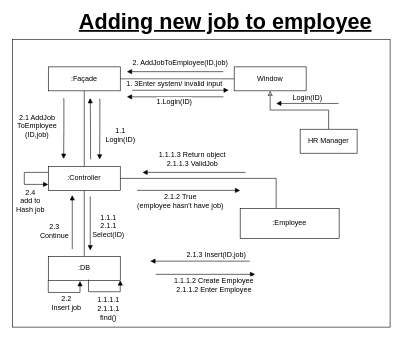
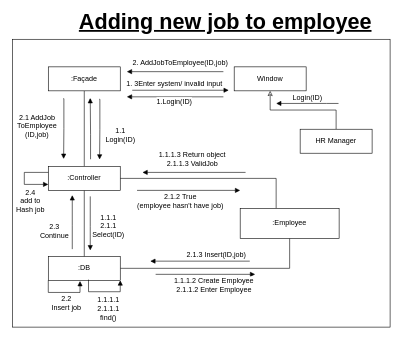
  <mxCell id="0" />
  <mxCell id="1" parent="0" />
  <mxCell id="2" value="" style="rounded=0;whiteSpace=wrap;html=1;fontSize=36;" parent="1" vertex="1"><mxGeometry x="20" y="65" width="630" height="480" as="geometry" /></mxCell>
  <mxCell id="3" value="&lt;font style=&quot;font-size: 36px;&quot;&gt;&lt;u&gt;&lt;b&gt;Adding new job to employee&lt;/b&gt;&lt;/u&gt;&lt;/font&gt;" style="text;html=1;align=center;verticalAlign=middle;resizable=0;points=[];autosize=1;strokeColor=none;fillColor=none;" parent="1" vertex="1"><mxGeometry x="125" y="20" width="500" height="30" as="geometry" /></mxCell>
- <mxCell id="4" style="edgeStyle=orthogonalEdgeStyle;rounded=0;orthogonalLoop=1;jettySize=auto;html=1;fontFamily=Helvetica;fontSize=12;fontColor=default;endArrow=none;endFill=0;" parent="1" source="5" target="7" edge="1"><mxGeometry relative="1" as="geometry" /></mxCell>
  <mxCell id="5" value="Window" style="rounded=0;whiteSpace=wrap;html=1;fontFamily=Helvetica;fontSize=12;fontColor=default;strokeColor=default;fillColor=default;" parent="1" vertex="1"><mxGeometry x="390" y="111" width="120" height="40" as="geometry" /></mxCell>
  <mxCell id="6" style="edgeStyle=orthogonalEdgeStyle;rounded=0;orthogonalLoop=1;jettySize=auto;html=1;fontFamily=Helvetica;fontSize=12;fontColor=default;endArrow=none;endFill=0;" parent="1" source="7" target="12" edge="1"><mxGeometry relative="1" as="geometry" /></mxCell>
  <mxCell id="7" value=":Façade" style="rounded=0;whiteSpace=wrap;html=1;fontFamily=Helvetica;fontSize=12;fontColor=default;strokeColor=default;fillColor=default;" parent="1" vertex="1"><mxGeometry x="80" y="111" width="120" height="40" as="geometry" /></mxCell>
+ <mxCell id="8" style="edgeStyle=orthogonalEdgeStyle;rounded=0;orthogonalLoop=1;jettySize=auto;html=1;fontFamily=Helvetica;fontSize=12;fontColor=default;startArrow=none;startFill=0;endArrow=none;endFill=0;" parent="1" source="10" target="18" edge="1"><mxGeometry relative="1" as="geometry" /></mxCell>
  <mxCell id="9" value="1.1.1.2 Create Employee&lt;br&gt;2.1.1.2 Enter Employee" style="edgeStyle=orthogonalEdgeStyle;rounded=0;orthogonalLoop=1;jettySize=auto;html=1;exitX=1;exitY=0.75;exitDx=0;exitDy=0;fontFamily=Helvetica;fontSize=12;fontColor=default;startArrow=none;startFill=0;endArrow=block;endFill=1;" parent="1" edge="1"><mxGeometry x="0.164" y="-18" relative="1" as="geometry"><mxPoint x="425" y="457" as="targetPoint" /><mxPoint x="259" y="457" as="sourcePoint" /><mxPoint as="offset" /></mxGeometry></mxCell>
  <mxCell id="10" value=":DB" style="rounded=0;whiteSpace=wrap;html=1;fontFamily=Helvetica;fontSize=12;fontColor=default;strokeColor=default;fillColor=default;" parent="1" vertex="1"><mxGeometry x="80" y="427" width="120" height="40" as="geometry" /></mxCell>
  <mxCell id="11" style="edgeStyle=orthogonalEdgeStyle;rounded=0;orthogonalLoop=1;jettySize=auto;html=1;fontFamily=Helvetica;fontSize=12;fontColor=default;endArrow=none;endFill=0;" parent="1" source="12" target="10" edge="1"><mxGeometry relative="1" as="geometry" /></mxCell>
  <mxCell id="12" value=":Controller" style="rounded=0;whiteSpace=wrap;html=1;fontFamily=Helvetica;fontSize=12;fontColor=default;strokeColor=default;fillColor=default;" parent="1" vertex="1"><mxGeometry x="80" y="277" width="120" height="40" as="geometry" /></mxCell>
  <mxCell id="13" style="edgeStyle=orthogonalEdgeStyle;rounded=0;orthogonalLoop=1;jettySize=auto;html=1;fontFamily=Helvetica;fontSize=12;fontColor=default;endArrow=classic;endFill=0;" parent="1" source="14" target="5" edge="1"><mxGeometry relative="1" as="geometry" /></mxCell>
- <mxCell id="14" value="HR Manager" style="rounded=0;whiteSpace=wrap;html=1;fontFamily=Helvetica;fontSize=12;fontColor=default;strokeColor=default;fillColor=default;" parent="1" vertex="1"><mxGeometry x="500" y="215" width="95" height="40" as="geometry" /></mxCell>
+ <mxCell id="14" value="HR Manager" style="rounded=0;whiteSpace=wrap;html=1;fontFamily=Helvetica;fontSize=12;fontColor=default;strokeColor=default;fillColor=default;" parent="1" vertex="1"><mxGeometry x="500" y="215" width="120" height="40" as="geometry" /></mxCell>
  <mxCell id="15" value="Login(ID)" style="edgeStyle=orthogonalEdgeStyle;rounded=0;orthogonalLoop=1;jettySize=auto;html=1;fontFamily=Helvetica;fontSize=12;fontColor=default;endArrow=block;endFill=1;entryX=1;entryY=0.5;entryDx=0;entryDy=0;" parent="1" edge="1"><mxGeometry y="-10" relative="1" as="geometry"><mxPoint x="564" y="172" as="sourcePoint" /><mxPoint x="460" y="172" as="targetPoint" /><Array as="points"><mxPoint x="544" y="172" /><mxPoint x="544" y="172" /></Array><mxPoint as="offset" /></mxGeometry></mxCell>
  <mxCell id="16" value="1.1.1&lt;br&gt;2.1.1&lt;br&gt;Select(ID)" style="edgeStyle=orthogonalEdgeStyle;rounded=0;orthogonalLoop=1;jettySize=auto;html=1;fontFamily=Helvetica;fontSize=12;fontColor=default;endArrow=block;endFill=1;" parent="1" edge="1"><mxGeometry x="0.111" y="30" relative="1" as="geometry"><mxPoint x="150" y="417" as="targetPoint" /><mxPoint x="150" y="327" as="sourcePoint" /><mxPoint as="offset" /><Array as="points"><mxPoint x="150" y="377" /><mxPoint x="150" y="377" /></Array></mxGeometry></mxCell>
  <mxCell id="17" style="edgeStyle=orthogonalEdgeStyle;rounded=0;orthogonalLoop=1;jettySize=auto;html=1;entryX=1;entryY=0.5;entryDx=0;entryDy=0;fontFamily=Helvetica;fontSize=12;fontColor=default;startArrow=none;startFill=0;endArrow=none;endFill=0;" parent="1" source="18" target="12" edge="1"><mxGeometry relative="1" as="geometry"><Array as="points"><mxPoint x="460" y="297" /></Array></mxGeometry></mxCell>
  <mxCell id="18" value=":Employee" style="rounded=0;whiteSpace=wrap;html=1;fontFamily=Helvetica;fontSize=12;fontColor=default;strokeColor=default;fillColor=default;" parent="1" vertex="1"><mxGeometry x="400" y="347" width="165" height="50" as="geometry" /></mxCell>
  <mxCell id="19" value="1.1.1.3 Return object&lt;br&gt;2.1.1.3 ValidJob" style="edgeStyle=orthogonalEdgeStyle;rounded=0;orthogonalLoop=1;jettySize=auto;html=1;exitX=1;exitY=0.25;exitDx=0;exitDy=0;fontFamily=Helvetica;fontSize=12;fontColor=default;startArrow=block;startFill=1;endArrow=none;endFill=0;" parent="1" edge="1"><mxGeometry x="-0.035" y="22" relative="1" as="geometry"><mxPoint x="409" y="287" as="targetPoint" /><mxPoint x="237" y="287" as="sourcePoint" /><mxPoint as="offset" /></mxGeometry></mxCell>
  <mxCell id="20" value="1.1.1.1&lt;br&gt;2.1.1.1&lt;br&gt;find()" style="edgeStyle=orthogonalEdgeStyle;rounded=0;orthogonalLoop=1;jettySize=auto;html=1;entryX=0.309;entryY=0.971;entryDx=0;entryDy=0;entryPerimeter=0;fontFamily=Helvetica;fontSize=12;fontColor=default;startArrow=block;startFill=1;endArrow=none;endFill=0;exitX=0.75;exitY=1;exitDx=0;exitDy=0;" parent="1" edge="1"><mxGeometry x="-0.149" y="28" relative="1" as="geometry"><mxPoint x="200" y="467" as="sourcePoint" /><mxPoint x="147.08" y="465.84" as="targetPoint" /><Array as="points"><mxPoint x="200" y="486" /><mxPoint x="147" y="486" /></Array><mxPoint as="offset" /></mxGeometry></mxCell>
  <mxCell id="21" value="2. AddJobToEmployee(ID,job)" style="edgeStyle=orthogonalEdgeStyle;rounded=0;orthogonalLoop=1;jettySize=auto;html=1;fontFamily=Helvetica;fontSize=12;fontColor=default;endArrow=block;endFill=1;entryX=1;entryY=0.5;entryDx=0;entryDy=0;endSize=6;" parent="1" edge="1"><mxGeometry x="-0.106" y="-14" relative="1" as="geometry"><mxPoint x="372" y="119" as="sourcePoint" /><mxPoint x="211" y="119" as="targetPoint" /><Array as="points"><mxPoint x="372" y="119" /></Array><mxPoint as="offset" /></mxGeometry></mxCell>
  <mxCell id="22" value="1.Login(ID)" style="edgeStyle=orthogonalEdgeStyle;rounded=0;orthogonalLoop=1;jettySize=auto;html=1;fontFamily=Helvetica;fontSize=12;fontColor=default;endArrow=block;endFill=1;entryX=1;entryY=0.5;entryDx=0;entryDy=0;endSize=6;" parent="1" edge="1"><mxGeometry x="0.019" y="8" relative="1" as="geometry"><mxPoint x="372" y="161" as="sourcePoint" /><mxPoint x="211" y="161" as="targetPoint" /><Array as="points"><mxPoint x="372" y="161" /></Array><mxPoint as="offset" /></mxGeometry></mxCell>
  <mxCell id="23" value="1. 3Enter system/ invalid input" style="edgeStyle=orthogonalEdgeStyle;rounded=0;orthogonalLoop=1;jettySize=auto;html=1;fontFamily=Helvetica;fontSize=12;fontColor=default;endArrow=none;endFill=0;entryX=1;entryY=0.5;entryDx=0;entryDy=0;endSize=6;startArrow=block;startFill=1;" parent="1" edge="1"><mxGeometry x="0.13" y="-10" relative="1" as="geometry"><mxPoint x="381" y="150" as="sourcePoint" /><mxPoint x="220" y="150" as="targetPoint" /><Array as="points"><mxPoint x="381" y="150" /></Array><mxPoint as="offset" /></mxGeometry></mxCell>
  <mxCell id="24" value="2.1 AddJob&lt;br&gt;ToEmployee&lt;br&gt;(ID,job)" style="edgeStyle=orthogonalEdgeStyle;rounded=0;orthogonalLoop=1;jettySize=auto;html=1;fontFamily=Helvetica;fontSize=12;fontColor=default;endArrow=block;endFill=1;startArrow=none;startFill=0;entryX=0.213;entryY=0.038;entryDx=0;entryDy=0;entryPerimeter=0;" parent="1" edge="1"><mxGeometry x="-0.069" y="-45" relative="1" as="geometry"><mxPoint x="105.56" y="264.52" as="targetPoint" /><mxPoint x="105" y="164" as="sourcePoint" /><mxPoint as="offset" /><Array as="points"><mxPoint x="106" y="164" /><mxPoint x="106" y="214" /><mxPoint x="106" y="214" /></Array></mxGeometry></mxCell>
  <mxCell id="25" value="1.1 &lt;br&gt;Login(ID)" style="edgeStyle=orthogonalEdgeStyle;rounded=0;orthogonalLoop=1;jettySize=auto;html=1;fontFamily=Helvetica;fontSize=12;fontColor=default;endArrow=block;endFill=1;startArrow=none;startFill=0;entryX=0.213;entryY=0.038;entryDx=0;entryDy=0;entryPerimeter=0;" parent="1" edge="1"><mxGeometry x="0.204" y="34" relative="1" as="geometry"><mxPoint x="165.56" y="265.52" as="targetPoint" /><mxPoint x="165" y="165" as="sourcePoint" /><mxPoint as="offset" /><Array as="points"><mxPoint x="166" y="165" /><mxPoint x="166" y="215" /><mxPoint x="166" y="215" /></Array></mxGeometry></mxCell>
  <mxCell id="26" value="" style="edgeStyle=orthogonalEdgeStyle;rounded=0;orthogonalLoop=1;jettySize=auto;html=1;fontFamily=Helvetica;fontSize=12;fontColor=default;endArrow=none;endFill=0;startArrow=block;startFill=1;exitX=0.346;exitY=1.048;exitDx=0;exitDy=0;exitPerimeter=0;" parent="1" edge="1"><mxGeometry x="-0.069" y="-45" relative="1" as="geometry"><mxPoint x="150.48" y="265.08" as="targetPoint" /><mxPoint x="150" y="163" as="sourcePoint" /><mxPoint as="offset" /><Array as="points"><mxPoint x="150.48" y="165.08" /><mxPoint x="150.48" y="165.08" /><mxPoint x="150.48" y="224.08" /><mxPoint x="150.48" y="224.08" /></Array></mxGeometry></mxCell>
  <mxCell id="27" value="2.1.2 True &lt;br&gt;(employee hasn't have job)" style="edgeStyle=orthogonalEdgeStyle;rounded=0;orthogonalLoop=1;jettySize=auto;html=1;exitX=1;exitY=0.25;exitDx=0;exitDy=0;fontFamily=Helvetica;fontSize=12;fontColor=default;startArrow=none;startFill=0;endArrow=block;endFill=1;" parent="1" edge="1"><mxGeometry x="-0.163" y="-18" relative="1" as="geometry"><mxPoint x="400" y="317" as="targetPoint" /><mxPoint x="228" y="317" as="sourcePoint" /><mxPoint as="offset" /></mxGeometry></mxCell>
  <mxCell id="28" value="2.1.3 Insert(ID,job)" style="edgeStyle=orthogonalEdgeStyle;rounded=0;orthogonalLoop=1;jettySize=auto;html=1;exitX=1;exitY=0.75;exitDx=0;exitDy=0;fontFamily=Helvetica;fontSize=12;fontColor=default;startArrow=block;startFill=1;endArrow=none;endFill=0;" parent="1" edge="1"><mxGeometry x="0.325" y="10" relative="1" as="geometry"><mxPoint x="416" y="435" as="targetPoint" /><mxPoint x="250" y="435" as="sourcePoint" /><mxPoint as="offset" /></mxGeometry></mxCell>
  <mxCell id="29" value="2.2&lt;br&gt;Insert job" style="edgeStyle=orthogonalEdgeStyle;rounded=0;orthogonalLoop=1;jettySize=auto;html=1;entryX=0.309;entryY=0.971;entryDx=0;entryDy=0;entryPerimeter=0;fontFamily=Helvetica;fontSize=12;fontColor=default;startArrow=block;startFill=1;endArrow=none;endFill=0;exitX=0.75;exitY=1;exitDx=0;exitDy=0;" parent="1" edge="1"><mxGeometry x="-0.089" y="18" relative="1" as="geometry"><mxPoint x="132.92" y="468.16" as="sourcePoint" /><mxPoint x="80" y="467" as="targetPoint" /><Array as="points"><mxPoint x="132.92" y="487.16" /><mxPoint x="79.92" y="487.16" /></Array><mxPoint as="offset" /></mxGeometry></mxCell>
  <mxCell id="30" value="2.3&lt;br&gt;Continue" style="edgeStyle=orthogonalEdgeStyle;rounded=0;orthogonalLoop=1;jettySize=auto;html=1;fontFamily=Helvetica;fontSize=12;fontColor=default;endArrow=none;endFill=0;startArrow=block;startFill=1;" parent="1" edge="1"><mxGeometry x="0.334" y="-30" relative="1" as="geometry"><mxPoint x="120" y="415" as="targetPoint" /><mxPoint x="120" y="325" as="sourcePoint" /><mxPoint as="offset" /><Array as="points"><mxPoint x="120" y="375" /><mxPoint x="120" y="375" /></Array></mxGeometry></mxCell>
  <mxCell id="31" value="2.4&lt;br&gt;add to &lt;br&gt;Hash job" style="edgeStyle=orthogonalEdgeStyle;rounded=0;orthogonalLoop=1;jettySize=auto;html=1;exitX=0;exitY=0.75;exitDx=0;exitDy=0;entryX=0;entryY=0.25;entryDx=0;entryDy=0;fontFamily=Helvetica;fontSize=12;fontColor=default;startArrow=block;startFill=1;endArrow=none;endFill=0;endSize=6;" parent="1" edge="1"><mxGeometry x="-0.4" y="28" relative="1" as="geometry"><mxPoint x="80" y="307" as="sourcePoint" /><mxPoint x="80" y="287" as="targetPoint" /><Array as="points"><mxPoint x="40" y="307" /><mxPoint x="40" y="287" /></Array><mxPoint as="offset" /></mxGeometry></mxCell>
